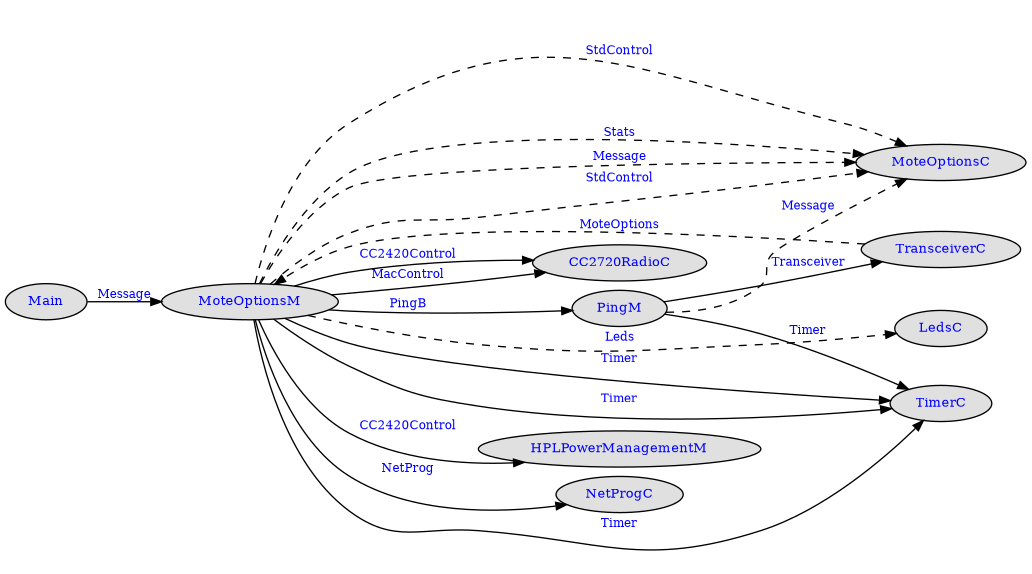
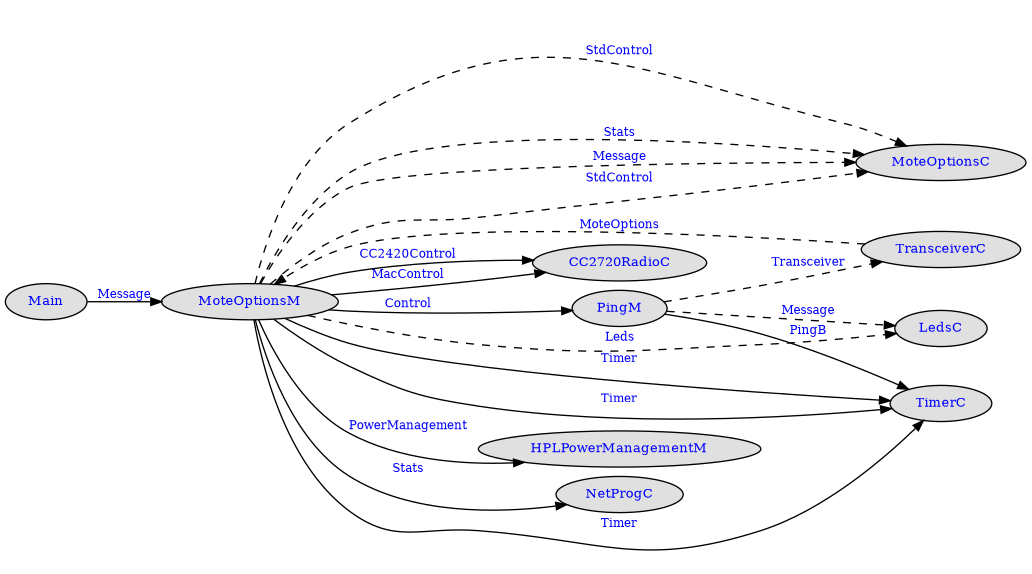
  digraph {
    nodesep=0.1
    rankdir=LR
    ranksep=0.0005
    node [fillcolor="#e0e0e0" fontcolor=blue fontsize=10 shape=ellipse style=filled]
    edge [arrowsize=.8 fontcolor=blue fontsize=9]
    MoteOptionsM [height=.1 width=.1]
    MoteOptionsC [height=.1 width=.1]
    PingM [height=.1 width=.1]
    n4 [height=.1 label=CC2720RadioC width=.1]
    TimerC [height=.1 width=.1]
    LedsC [height=.1 width=.1]
    HPLPowerManagementM [height=.1 width=.1]
    NetProgC [height=.1 width=.1]
    TransceiverC [height=.1 width=.1]
    Main [height=.1 width=.1]
    MoteOptionsM -> MoteOptionsC [label=Message style=dashed]
    MoteOptionsM -> MoteOptionsC [label=StdControl style=dashed]
    MoteOptionsM -> MoteOptionsC [label=StdControl style=dashed]
    MoteOptionsM -> MoteOptionsC [label=Stats style=dashed]
-   MoteOptionsM -> PingM [label=PingB]
+   MoteOptionsM -> PingM [label=Control]
    MoteOptionsM -> n4 [label=MacControl]
    MoteOptionsM -> n4 [label=CC2420Control]
    MoteOptionsM -> TimerC [label=Timer]
    MoteOptionsM -> TimerC [label=Timer]
    MoteOptionsM -> TimerC [label=Timer]
    MoteOptionsM -> LedsC [label=Leds style=dashed]
-   MoteOptionsM -> HPLPowerManagementM [label=CC2420Control]
-   MoteOptionsM -> NetProgC [label=NetProg]
-   PingM -> MoteOptionsC [label=Message style=dashed]
-   PingM -> TimerC [label=Timer]
-   PingM -> TransceiverC [label=Transceiver]
+   MoteOptionsM -> HPLPowerManagementM [label=PowerManagement]
+   MoteOptionsM -> NetProgC [label=Stats]
+   PingM -> LedsC [label=Message style=dashed]
+   PingM -> TimerC [label=PingB]
+   PingM -> TransceiverC [label=Transceiver style=dashed]
    TransceiverC -> MoteOptionsM [label=MoteOptions style=dashed]
    Main -> MoteOptionsM [label=Message]
  }
